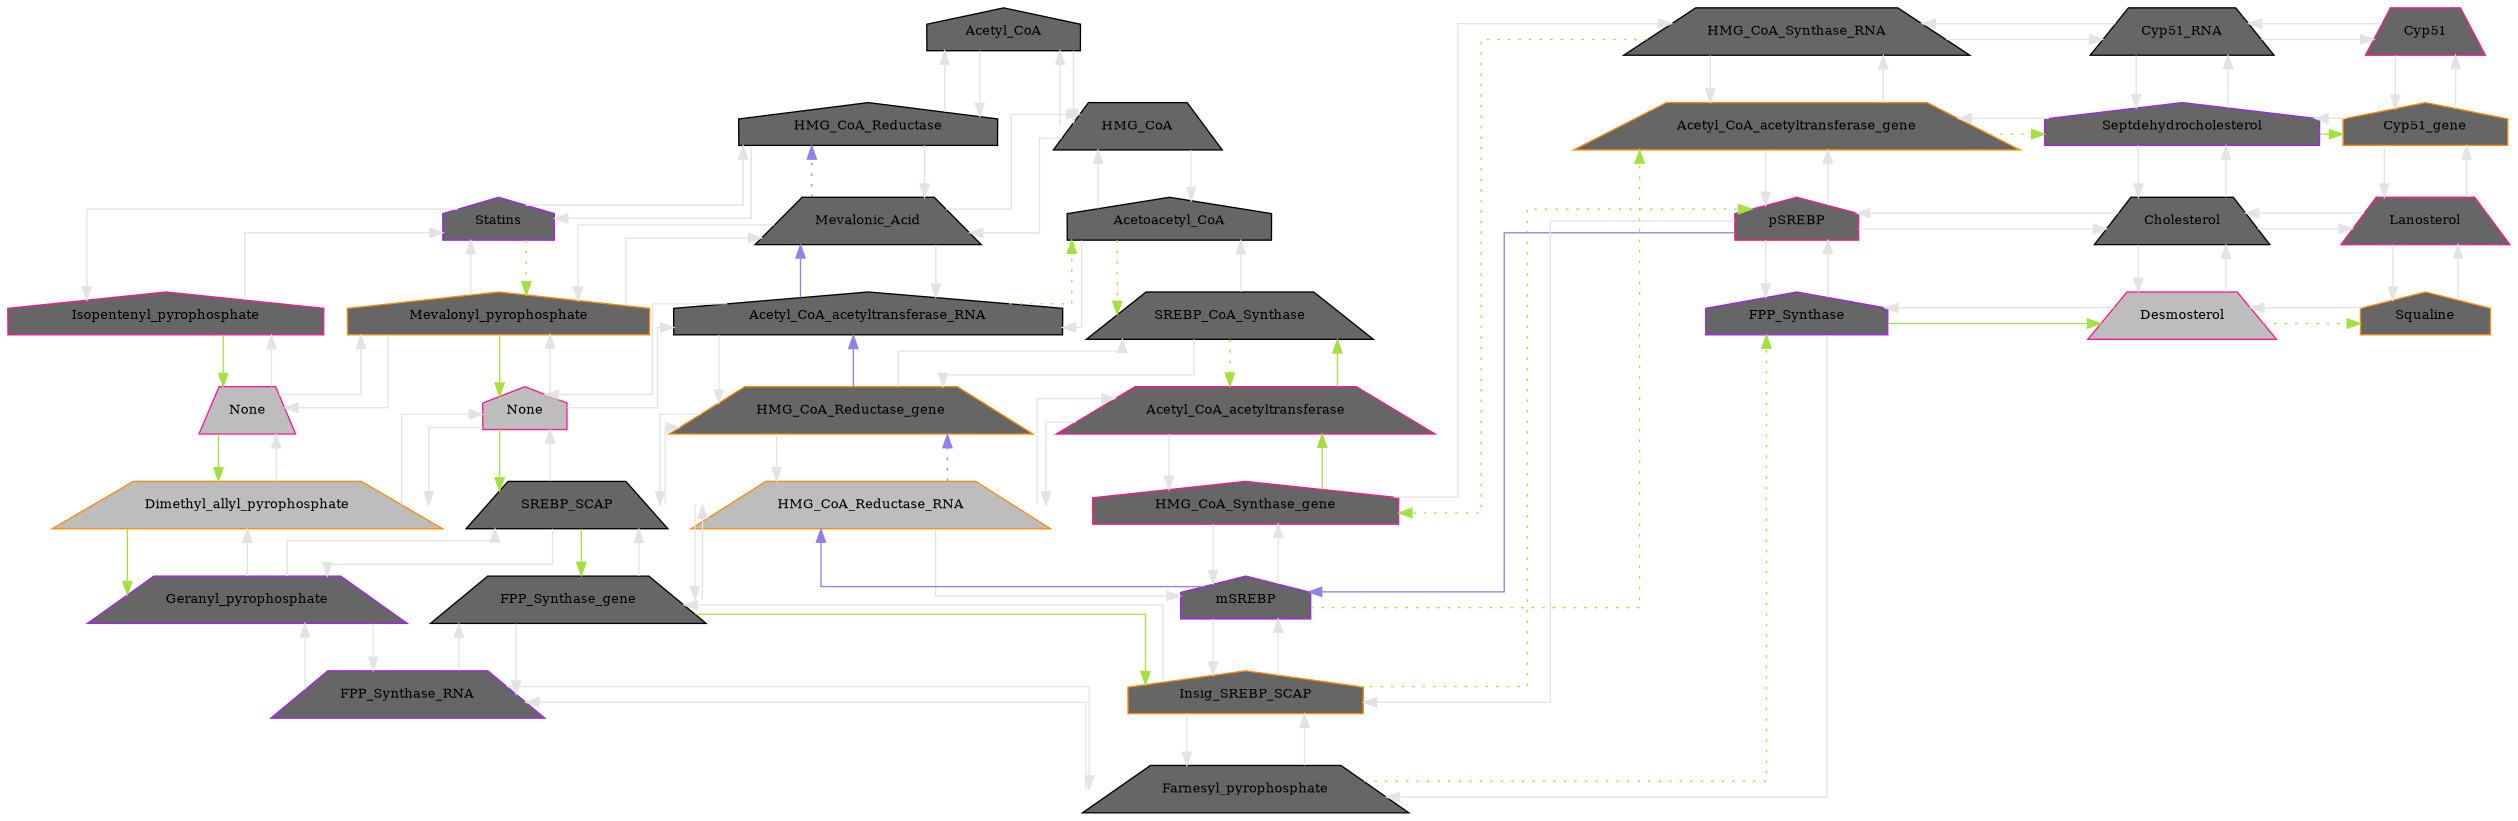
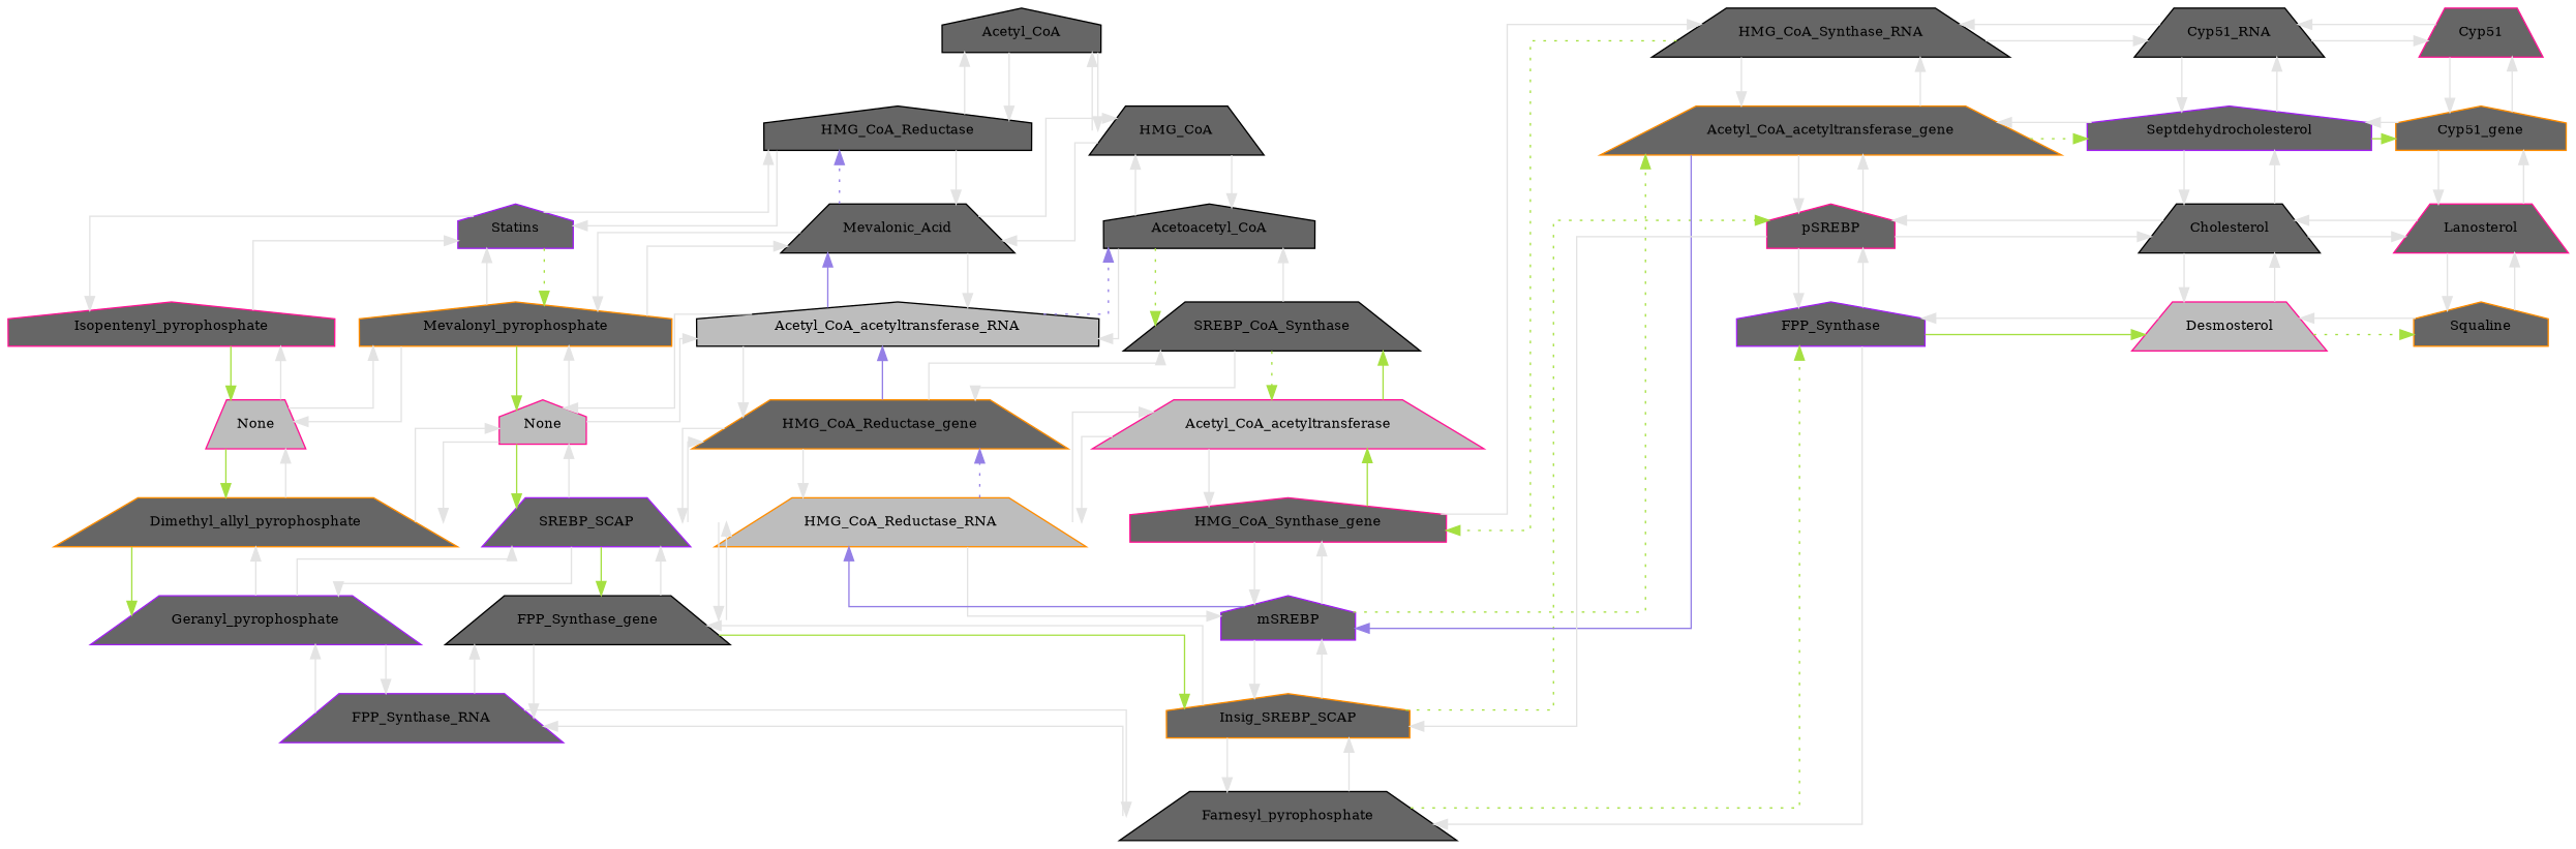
  digraph {
    rank=same
    rankdir=TB
    splines=ortho
    node [color=black fillcolor="#666666" fixedsize=false fontsize=10 shape=trapezium style=filled]
    edge [color=grey89 constraint=false style="penwidth(0.1)" weight=1]
    n1 [label=" Acetyl_CoA " shape=house width=0.6]
    n2 [label=" HMG_CoA_Reductase " shape=house width=0.6]
    n3 [label=" HMG_CoA " width=0.6]
    n4 [color=purple label=" Statins " shape=house width=0.6]
    n5 [label=" Mevalonic_Acid " width=0.6]
    n6 [label=" Acetoacetyl_CoA " shape=house width=0.6]
    n7 [color=deeppink label=" Isopentenyl_pyrophosphate " shape=house width=0.6]
    n8 [color=darkorange label=" Mevalonyl_pyrophosphate " shape=house width=0.6]
-   n9 [label=" Acetyl_CoA_acetyltransferase_RNA " shape=house width=0.6]
+   n9 [fillcolor="#bdbdbd" label=" Acetyl_CoA_acetyltransferase_RNA " shape=house width=0.6]
    n10 [color=deeppink fillcolor="#bdbdbd" label=None width=0.6]
    n11 [color=deeppink fillcolor="#bdbdbd" label=None shape=house width=0.6]
-   n12 [color=darkorange fillcolor="#bdbdbd" label=" Dimethyl_allyl_pyrophosphate " width=0.6]
+   n12 [color=darkorange label=" Dimethyl_allyl_pyrophosphate " width=0.6]
    n13 [label=SREBP_CoA_Synthase width=0.6]
    n14 [color=darkorange label=" HMG_CoA_Reductase_gene " width=0.6]
-   n15 [label=" SREBP_SCAP " width=0.6]
+   n15 [color=purple label=" SREBP_SCAP " width=0.6]
    n16 [color=purple label=" Geranyl_pyrophosphate " width=0.6]
-   n17 [color=deeppink label=" Acetyl_CoA_acetyltransferase " width=0.6]
+   n17 [color=deeppink fillcolor="#bdbdbd" label=" Acetyl_CoA_acetyltransferase " width=0.6]
    n18 [color=darkorange fillcolor="#bdbdbd" label=" HMG_CoA_Reductase_RNA " width=0.6]
    n19 [label=" FPP_Synthase_gene " width=0.6]
    n20 [color=purple label=" FPP_Synthase_RNA " width=0.6]
    n21 [color=deeppink label=" HMG_CoA_Synthase_gene " shape=house width=0.6]
    n22 [color=purple label=" mSREBP " shape=house width=0.6]
    n23 [color=darkorange label=" Insig_SREBP_SCAP " shape=house width=0.6]
    n24 [label=" Farnesyl_pyrophosphate " width=0.6]
    n25 [label=" HMG_CoA_Synthase_RNA " width=0.6]
    n26 [color=darkorange label=" Acetyl_CoA_acetyltransferase_gene " width=0.6]
    n27 [color=deeppink label=" pSREBP " shape=house width=0.6]
    n28 [color=purple label=" FPP_Synthase " shape=house width=0.6]
    n29 [label=" Cyp51_RNA " width=0.6]
    n30 [color=purple label=" Septdehydrocholesterol " shape=house width=0.6]
    n31 [label=" Cholesterol " width=0.6]
    n32 [color=deeppink fillcolor="#bdbdbd" label=" Desmosterol " width=0.6]
    n33 [color=deeppink label=" Cyp51 " width=0.6]
    n34 [color=darkorange label=" Cyp51_gene " shape=house width=0.6]
    n35 [color=deeppink label=" Lanosterol " width=0.6]
    n36 [color=darkorange label=" Squaline " shape=house width=0.6]
    n1 -> n2
    n1 -> n2 [constraint=true style=invis color="" weight=""]
    n1 -> n3
    n1 -> n3 [constraint=true style=invis color="" weight=""]
    n2 -> n1
    n2 -> n4
    n2 -> n4 [constraint=true style=invis color="" weight=""]
    n2 -> n5
    n2 -> n5 [constraint=true style=invis color="" weight=""]
    n3 -> n1
    n3 -> n5
    n3 -> n5 [constraint=true style=invis color="" weight=""]
    n3 -> n6
    n3 -> n6 [constraint=true style=invis color="" weight=""]
    n3 -> n6 [constraint=true style=invis color="" weight=""]
    n4 -> n2
    n4 -> n7
    n4 -> n7 [constraint=true style=invis color="" weight=""]
    n4 -> n8 [color="#A5E041" style=dotted]
    n4 -> n8 [constraint=true style=invis color="" weight=""]
    n5 -> n2 [color="#947FE6" style=dotted]
    n5 -> n3
    n5 -> n8
    n5 -> n8 [constraint=true style=invis color="" weight=""]
    n5 -> n9
    n5 -> n9 [constraint=true style=invis color="" weight=""]
    n5 -> n9 [constraint=true style=invis color="" weight=""]
    n6 -> n3
    n6 -> n9
    n6 -> n9 [constraint=true style=invis color="" weight=""]
    n6 -> n13 [color="#A5E041" style=dotted]
    n6 -> n13 [constraint=true style=invis color="" weight=""]
    n6 -> n13 [constraint=true style=invis color="" weight=""]
    n6 -> n13 [constraint=true style=invis color="" weight=""]
    n7 -> n4
    n7 -> n10 [color="#A5E041" style=solid]
    n7 -> n10 [constraint=true style=invis color="" weight=""]
    n8 -> n4
    n8 -> n5
    n8 -> n10
    n8 -> n10 [constraint=true style=invis color="" weight=""]
    n8 -> n11 [color="#A5E041" style=solid]
    n8 -> n11 [constraint=true style=invis color="" weight=""]
    n8 -> n11 [constraint=true style=invis color="" weight=""]
    n9 -> n5 [color="#947FE6" style=solid]
-   n9 -> n6 [color="#A5E041" style=dotted]
+   n9 -> n6 [color="#947FE6" style=dotted]
    n9 -> n11
    n9 -> n11 [constraint=true style=invis color="" weight=""]
    n9 -> n14
    n9 -> n14 [constraint=true style=invis color="" weight=""]
    n9 -> n14 [constraint=true style=invis color="" weight=""]
    n10 -> n7
    n10 -> n8
    n10 -> n12 [color="#A5E041" style=solid]
    n10 -> n12 [constraint=true style=invis color="" weight=""]
    n10 -> n12 [constraint=true style=invis color="" weight=""]
    n11 -> n8
    n11 -> n9
    n11 -> n12
    n11 -> n12 [constraint=true style=invis color="" weight=""]
    n11 -> n15 [color="#A5E041" style=solid]
    n11 -> n15 [constraint=true style=invis color="" weight=""]
    n11 -> n15 [constraint=true style=invis color="" weight=""]
    n12 -> n10
    n12 -> n11
    n12 -> n16 [color="#A5E041" style=solid]
    n12 -> n16 [constraint=true style=invis color="" weight=""]
    n12 -> n16 [constraint=true style=invis color="" weight=""]
    n13 -> n6
    n13 -> n14
    n13 -> n14 [constraint=true style=invis color="" weight=""]
    n13 -> n17 [color="#A5E041" style=dotted]
    n13 -> n17 [constraint=true style=invis color="" weight=""]
    n13 -> n17 [constraint=true style=invis color="" weight=""]
    n14 -> n9 [color="#947FE6" style=solid]
    n14 -> n13
    n14 -> n15
    n14 -> n15 [constraint=true style=invis color="" weight=""]
    n14 -> n18
    n14 -> n18 [constraint=true style=invis color="" weight=""]
    n15 -> n11
    n15 -> n14
    n15 -> n16
    n15 -> n16 [constraint=true style=invis color="" weight=""]
    n15 -> n19 [color="#A5E041" style=solid]
    n15 -> n19 [constraint=true style=invis color="" weight=""]
    n16 -> n12
    n16 -> n15
    n16 -> n20
    n16 -> n20 [constraint=true style=invis color="" weight=""]
    n17 -> n13 [color="#A5E041" style=solid]
    n17 -> n18
    n17 -> n18 [constraint=true style=invis color="" weight=""]
    n17 -> n21
    n17 -> n21 [constraint=true style=invis color="" weight=""]
    n18 -> n14 [color="#947FE6" style=dotted]
    n18 -> n17
    n18 -> n19
    n18 -> n19 [constraint=true style=invis color="" weight=""]
    n18 -> n22
    n19 -> n15
    n19 -> n18
    n19 -> n20
    n19 -> n20 [constraint=true style=invis color="" weight=""]
    n19 -> n23 [color="#A5E041" style=solid]
    n20 -> n16
    n20 -> n19
    n20 -> n24
    n21 -> n17 [color="#A5E041" style=solid]
    n21 -> n22
    n21 -> n22 [constraint=true style=invis color="" weight=""]
    n21 -> n25
    n22 -> n18 [color="#947FE6" style=solid]
    n22 -> n21
    n22 -> n23
    n22 -> n23 [constraint=true style=invis color="" weight=""]
    n22 -> n26 [color="#A5E041" style=dotted]
    n23 -> n19
    n23 -> n22
    n23 -> n24
    n23 -> n24 [constraint=true style=invis color="" weight=""]
    n23 -> n27 [color="#A5E041" style=dotted]
    n24 -> n20
    n24 -> n23
    n24 -> n28 [color="#A5E041" style=dotted]
    n25 -> n21 [color="#A5E041" style=dotted]
    n25 -> n26
    n25 -> n26 [constraint=true style=invis color="" weight=""]
    n25 -> n29
-   n27 -> n22 [color="#947FE6" style=solid]
+   n26 -> n22 [color="#947FE6" style=solid]
    n26 -> n25
    n26 -> n27
    n26 -> n27 [constraint=true style=invis color="" weight=""]
    n26 -> n30 [color="#A5E041" style=dotted]
    n27 -> n23
    n27 -> n26
    n27 -> n28
    n27 -> n28 [constraint=true style=invis color="" weight=""]
    n27 -> n31
    n28 -> n24
    n28 -> n27
    n28 -> n32 [color="#A5E041" style=solid]
    n29 -> n25
    n29 -> n30
    n29 -> n30 [constraint=true style=invis color="" weight=""]
    n29 -> n33
    n30 -> n26
    n30 -> n29
    n30 -> n31
    n30 -> n31 [constraint=true style=invis color="" weight=""]
    n30 -> n34 [color="#A5E041" style=solid]
    n31 -> n27
    n31 -> n30
    n31 -> n32
    n31 -> n32 [constraint=true style=invis color="" weight=""]
    n31 -> n35
    n32 -> n28
    n32 -> n31
    n32 -> n36 [color="#A5E041" style=dotted]
    n33 -> n29
    n33 -> n34
    n33 -> n34 [constraint=true style=invis color="" weight=""]
    n34 -> n30
    n34 -> n33
    n34 -> n35
    n34 -> n35 [constraint=true style=invis color="" weight=""]
    n35 -> n31
    n35 -> n34
    n35 -> n36
    n35 -> n36 [constraint=true style=invis color="" weight=""]
    n36 -> n32
    n36 -> n35
  }
